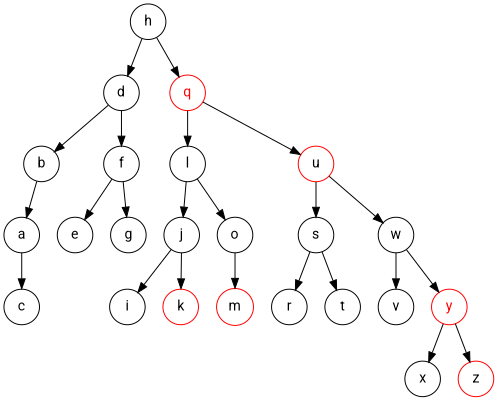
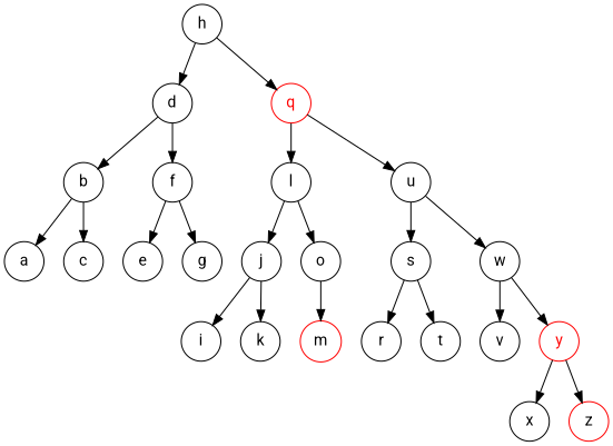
  digraph {
    fontname=Roboto
    node [color=black fontcolor=black fontname=Roboto shape=circle]
    edge [fontname=Roboto]
    b
    a
    c
    d
    f
    e
    g
    h
    q [color=red fontcolor=red]
    l
-   u [color=red]
+   u
    j
    i
-   k [color=red]
+   k
    o
    m [color=red]
    s
    w
    r
    t
    v
    y [color=red fontcolor=red]
    x
    z [color=red]
    b -> a
-   a -> c
+   b -> c
    d -> b
    d -> f
    f -> e
    f -> g
    h -> d
    h -> q
    q -> l
    q -> u
    l -> j
    l -> o
    u -> s
    u -> w
    j -> i
    j -> k
    o -> m
    s -> r
    s -> t
    w -> v
    w -> y
    y -> x
    y -> z
  }
